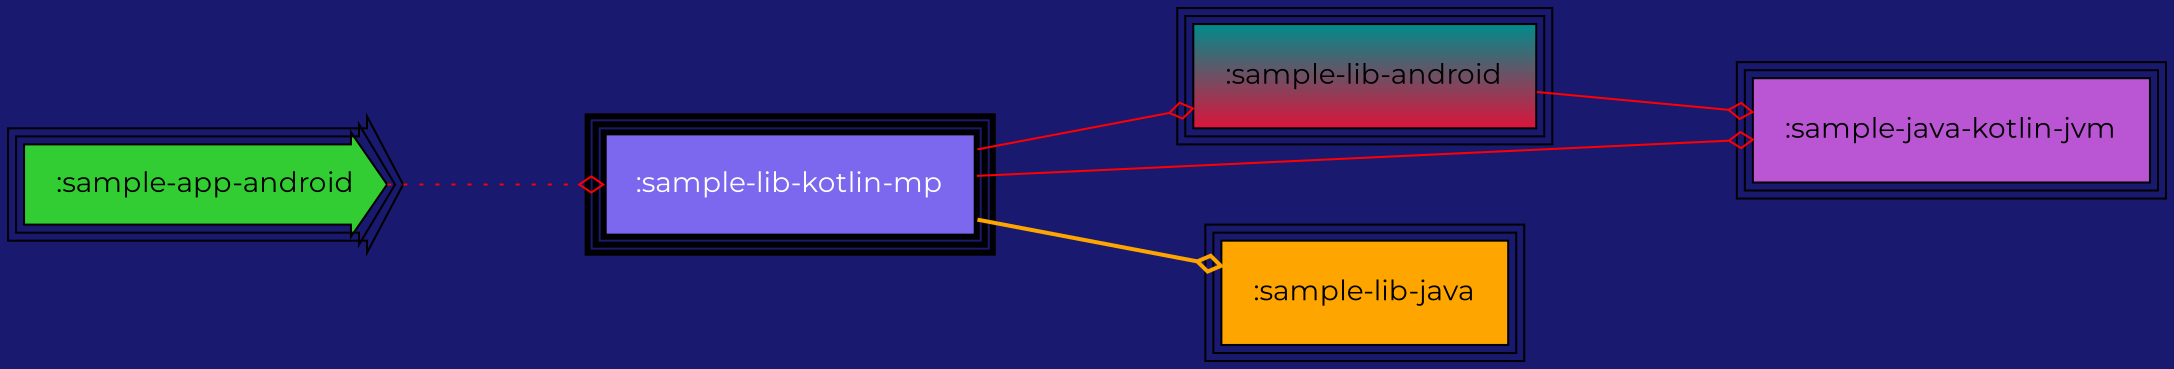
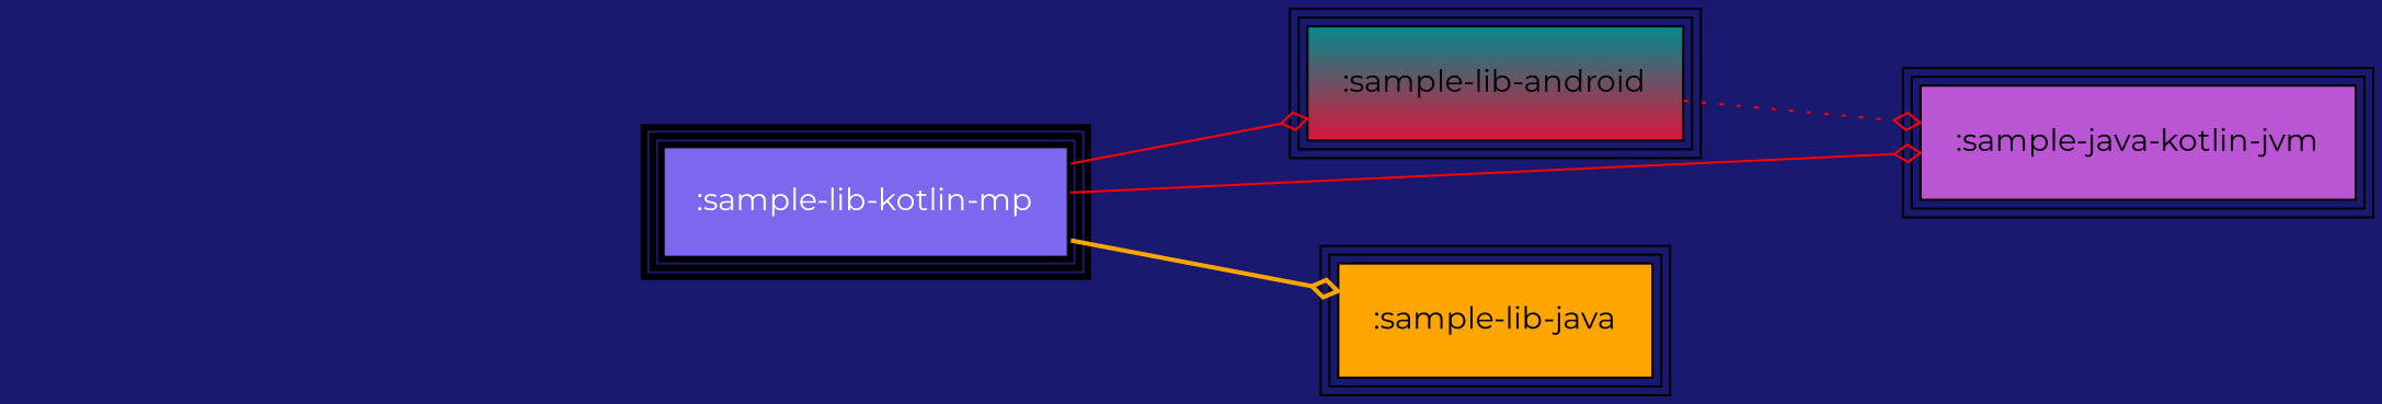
  digraph {
    bgcolor=MidnightBlue
    fontname=Montserrat
    fontsize=30
    rankdir=LR
    ranksep=1.5
    node [fontname=Montserrat peripheries=3 shape=box style=filled]
    edge [arrowhead=ediamond arrowtail=none color=red fontcolor=lime fontname=Montserrat labelfloat=true style=dotted]
-   ":sample-app-android" [fillcolor=limegreen shape=rarrow style=radial]
    ":sample-lib-kotlin-mp" [fillcolor=mediumslateblue fontcolor=white penwidth=3]
    ":sample-lib-android" [fillcolor="crimson:cyan4" gradientangle=90]
    n4 [fillcolor=mediumorchid label=":sample-java-kotlin-jvm"]
    ":sample-lib-java" [fillcolor=orange]
-   ":sample-app-android" -> ":sample-lib-kotlin-mp"
    ":sample-lib-kotlin-mp" -> ":sample-lib-android" [style=solid]
    ":sample-lib-kotlin-mp" -> n4 [style=solid]
    ":sample-lib-kotlin-mp" -> ":sample-lib-java" [color=orange style=bold]
-   ":sample-lib-android" -> n4 [style=solid]
+   ":sample-lib-android" -> n4
  }
